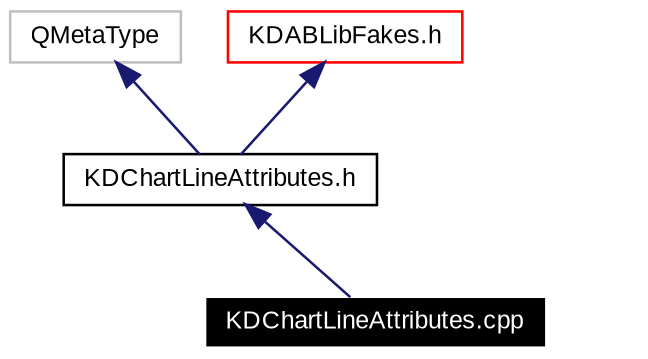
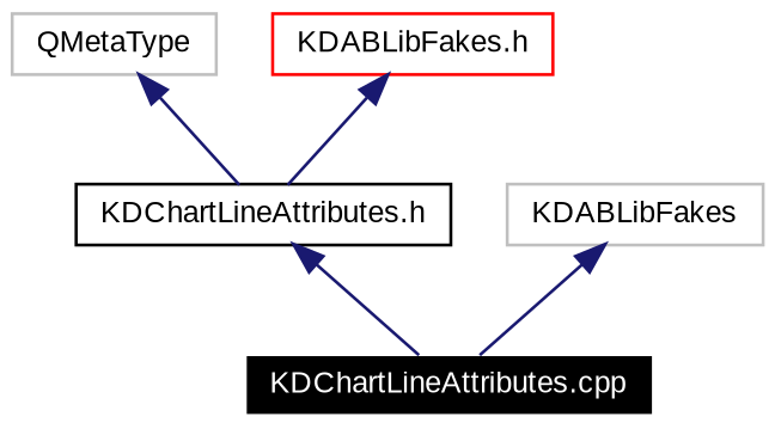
  digraph {
    fontname="Liberation Sans"
    node [color=grey75 fontname="Liberation Sans" fontsize=10 shape=record]
    edge [color=midnightblue dir=back fontname="Liberation Sans" fontsize=10 labelfontname=Helvetica labelfontsize=10 style=solid]
    n1 [color=white fillcolor=black fontcolor=white height=0.2 label="KDChartLineAttributes.cpp" style=filled width=0.4]
    n2 [color=black height=0.2 label="KDChartLineAttributes.h" width=0.4]
    n3 [height=0.2 label=QMetaType width=0.4]
    n4 [color=red height=0.2 label="KDABLibFakes.h" width=0.4]
+   n5 [height=0.2 label=KDABLibFakes width=0.4]
    n2 -> n1
    n3 -> n2
    n4 -> n2
+   n5 -> n1
  }
